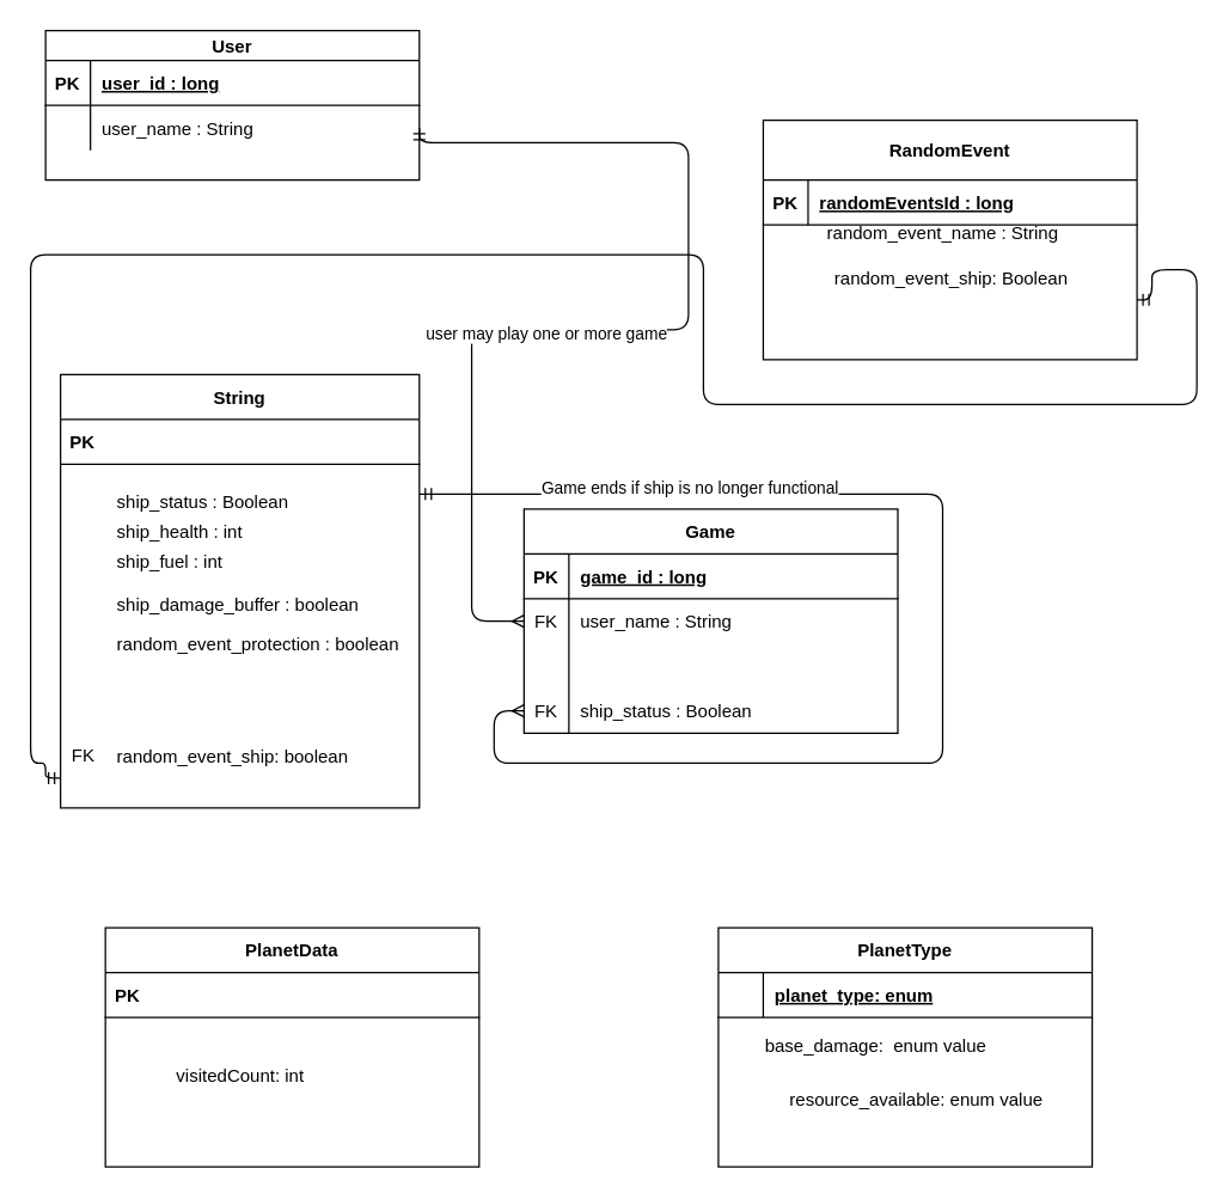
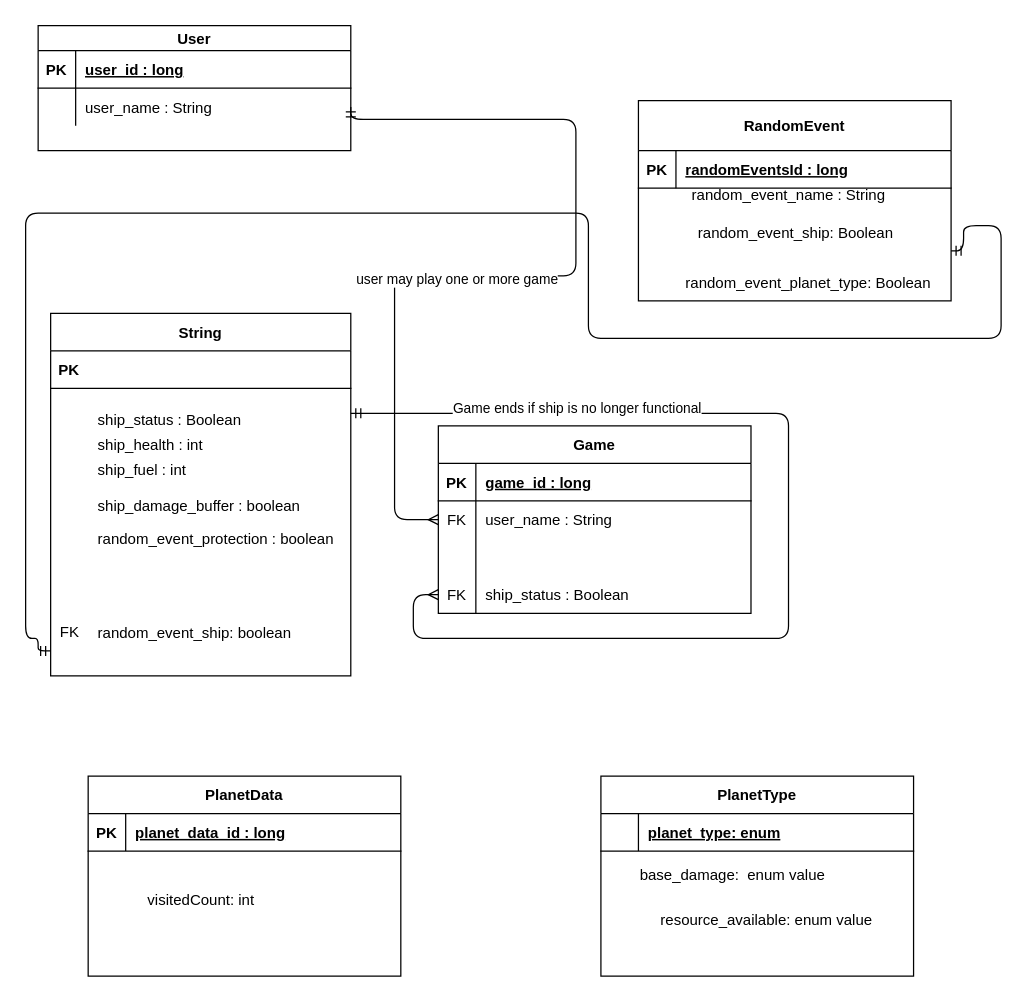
  <mxCell id="0" />
  <mxCell id="1" parent="0" />
  <mxCell id="2" value="" style="edgeStyle=orthogonalEdgeStyle;endArrow=ERmany;startArrow=ERmandOne;endFill=0;startFill=0;exitX=1;exitY=0.5;exitDx=0;exitDy=0;" parent="1" source="25" target="8" edge="1"><mxGeometry width="100" height="100" relative="1" as="geometry"><mxPoint x="340" y="700" as="sourcePoint" /><mxPoint x="440" y="600" as="targetPoint" /><Array as="points"><mxPoint x="460" y="95" /><mxPoint x="460" y="220" /><mxPoint x="315" y="220" /><mxPoint x="315" y="415" /></Array></mxGeometry></mxCell>
  <mxCell id="3" value="user may play one or more game" style="edgeLabel;html=1;align=center;verticalAlign=middle;resizable=0;points=[];fontColor=#000000;" parent="2" vertex="1" connectable="0"><mxGeometry x="0.185" y="2" relative="1" as="geometry"><mxPoint x="-2" as="offset" /></mxGeometry></mxCell>
  <mxCell id="4" value="Game" style="shape=table;startSize=30;container=1;collapsible=1;childLayout=tableLayout;fixedRows=1;rowLines=0;fontStyle=1;align=center;resizeLast=1;" parent="1" vertex="1"><mxGeometry x="350" y="340" width="250" height="150" as="geometry" /></mxCell>
  <mxCell id="5" value="" style="shape=partialRectangle;collapsible=0;dropTarget=0;pointerEvents=0;fillColor=none;points=[[0,0.5],[1,0.5]];portConstraint=eastwest;top=0;left=0;right=0;bottom=1;" parent="4" vertex="1"><mxGeometry y="30" width="250" height="30" as="geometry" /></mxCell>
  <mxCell id="6" value="PK" style="shape=partialRectangle;overflow=hidden;connectable=0;fillColor=none;top=0;left=0;bottom=0;right=0;fontStyle=1;" parent="5" vertex="1"><mxGeometry width="30" height="30" as="geometry" /></mxCell>
  <mxCell id="7" value="game_id : long" style="shape=partialRectangle;overflow=hidden;connectable=0;fillColor=none;top=0;left=0;bottom=0;right=0;align=left;spacingLeft=6;fontStyle=5;" parent="5" vertex="1"><mxGeometry x="30" width="220" height="30" as="geometry" /></mxCell>
  <mxCell id="8" value="" style="shape=partialRectangle;collapsible=0;dropTarget=0;pointerEvents=0;fillColor=none;points=[[0,0.5],[1,0.5]];portConstraint=eastwest;top=0;left=0;right=0;bottom=0;" parent="4" vertex="1"><mxGeometry y="60" width="250" height="30" as="geometry" /></mxCell>
  <mxCell id="9" value="FK" style="shape=partialRectangle;overflow=hidden;connectable=0;fillColor=none;top=0;left=0;bottom=0;right=0;" parent="8" vertex="1"><mxGeometry width="30" height="30" as="geometry" /></mxCell>
  <mxCell id="10" value="user_name : String" style="shape=partialRectangle;overflow=hidden;connectable=0;fillColor=none;top=0;left=0;bottom=0;right=0;align=left;spacingLeft=6;" parent="8" vertex="1"><mxGeometry x="30" width="220" height="30" as="geometry" /></mxCell>
  <mxCell id="11" value="" style="shape=partialRectangle;collapsible=0;dropTarget=0;pointerEvents=0;fillColor=none;points=[[0,0.5],[1,0.5]];portConstraint=eastwest;top=0;left=0;right=0;bottom=0;" parent="4" vertex="1"><mxGeometry y="90" width="250" height="30" as="geometry" /></mxCell>
  <mxCell id="12" value="" style="shape=partialRectangle;overflow=hidden;connectable=0;fillColor=none;top=0;left=0;bottom=0;right=0;" parent="11" vertex="1"><mxGeometry width="30" height="30" as="geometry" /></mxCell>
  <mxCell id="13" value="" style="shape=partialRectangle;overflow=hidden;connectable=0;fillColor=none;top=0;left=0;bottom=0;right=0;align=left;spacingLeft=6;" parent="11" vertex="1"><mxGeometry x="30" width="220" height="30" as="geometry" /></mxCell>
  <mxCell id="14" value="" style="shape=partialRectangle;collapsible=0;dropTarget=0;pointerEvents=0;fillColor=none;points=[[0,0.5],[1,0.5]];portConstraint=eastwest;top=0;left=0;right=0;bottom=0;" parent="4" vertex="1"><mxGeometry y="120" width="250" height="30" as="geometry" /></mxCell>
  <mxCell id="15" value="FK" style="shape=partialRectangle;overflow=hidden;connectable=0;fillColor=none;top=0;left=0;bottom=0;right=0;" parent="14" vertex="1"><mxGeometry width="30" height="30" as="geometry" /></mxCell>
  <mxCell id="16" value="" style="shape=partialRectangle;overflow=hidden;connectable=0;fillColor=none;top=0;left=0;bottom=0;right=0;align=left;spacingLeft=6;" parent="14" vertex="1"><mxGeometry x="30" width="220" height="30" as="geometry" /></mxCell>
  <mxCell id="17" value="PlanetType" style="shape=table;startSize=30;container=1;collapsible=1;childLayout=tableLayout;fixedRows=1;rowLines=0;fontStyle=1;align=center;resizeLast=1;" parent="1" vertex="1"><mxGeometry x="480" y="620" width="250" height="160" as="geometry" /></mxCell>
  <mxCell id="18" value="" style="shape=partialRectangle;collapsible=0;dropTarget=0;pointerEvents=0;fillColor=none;points=[[0,0.5],[1,0.5]];portConstraint=eastwest;top=0;left=0;right=0;bottom=1;" parent="17" vertex="1"><mxGeometry y="30" width="250" height="30" as="geometry" /></mxCell>
  <mxCell id="19" value="" style="shape=partialRectangle;overflow=hidden;connectable=0;fillColor=none;top=0;left=0;bottom=0;right=0;fontStyle=1;" parent="18" vertex="1"><mxGeometry width="30" height="30" as="geometry" /></mxCell>
  <mxCell id="20" value="planet_type: enum" style="shape=partialRectangle;overflow=hidden;connectable=0;fillColor=none;top=0;left=0;bottom=0;right=0;align=left;spacingLeft=6;fontStyle=5;" parent="18" vertex="1"><mxGeometry x="30" width="220" height="30" as="geometry" /></mxCell>
  <mxCell id="21" value="User" style="shape=table;startSize=20;container=1;collapsible=1;childLayout=tableLayout;fixedRows=1;rowLines=0;fontStyle=1;align=center;resizeLast=1;" parent="1" vertex="1"><mxGeometry x="30" y="20" width="250" height="100" as="geometry" /></mxCell>
  <mxCell id="22" value="" style="shape=partialRectangle;collapsible=0;dropTarget=0;pointerEvents=0;fillColor=none;points=[[0,0.5],[1,0.5]];portConstraint=eastwest;top=0;left=0;right=0;bottom=1;" parent="21" vertex="1"><mxGeometry y="20" width="250" height="30" as="geometry" /></mxCell>
  <mxCell id="23" value="PK" style="shape=partialRectangle;overflow=hidden;connectable=0;fillColor=none;top=0;left=0;bottom=0;right=0;fontStyle=1;" parent="22" vertex="1"><mxGeometry width="30" height="30" as="geometry" /></mxCell>
  <mxCell id="24" value="user_id : long" style="shape=partialRectangle;overflow=hidden;connectable=0;fillColor=none;top=0;left=0;bottom=0;right=0;align=left;spacingLeft=6;fontStyle=5;" parent="22" vertex="1"><mxGeometry x="30" width="220" height="30" as="geometry" /></mxCell>
  <mxCell id="25" value="" style="shape=partialRectangle;collapsible=0;dropTarget=0;pointerEvents=0;fillColor=none;points=[[0,0.5],[1,0.5]];portConstraint=eastwest;top=0;left=0;right=0;bottom=0;" parent="21" vertex="1"><mxGeometry y="50" width="250" height="30" as="geometry" /></mxCell>
  <mxCell id="26" value="" style="shape=partialRectangle;overflow=hidden;connectable=0;fillColor=none;top=0;left=0;bottom=0;right=0;" parent="25" vertex="1"><mxGeometry width="30" height="30" as="geometry" /></mxCell>
  <mxCell id="27" value="user_name : String" style="shape=partialRectangle;overflow=hidden;connectable=0;fillColor=none;top=0;left=0;bottom=0;right=0;align=left;spacingLeft=6;" parent="25" vertex="1"><mxGeometry x="30" width="220" height="30" as="geometry" /></mxCell>
  <mxCell id="28" value="RandomEvent" style="shape=table;startSize=40;container=1;collapsible=1;childLayout=tableLayout;fixedRows=1;rowLines=0;fontStyle=1;align=center;resizeLast=1;" parent="1" vertex="1"><mxGeometry x="510" y="80" width="250" height="160" as="geometry" /></mxCell>
  <mxCell id="29" value="" style="shape=partialRectangle;collapsible=0;dropTarget=0;pointerEvents=0;fillColor=none;points=[[0,0.5],[1,0.5]];portConstraint=eastwest;top=0;left=0;right=0;bottom=1;" parent="28" vertex="1"><mxGeometry y="40" width="250" height="30" as="geometry" /></mxCell>
  <mxCell id="30" value="PK" style="shape=partialRectangle;overflow=hidden;connectable=0;fillColor=none;top=0;left=0;bottom=0;right=0;fontStyle=1;" parent="29" vertex="1"><mxGeometry width="30" height="30" as="geometry" /></mxCell>
  <mxCell id="31" value="randomEventsId : long" style="shape=partialRectangle;overflow=hidden;connectable=0;fillColor=none;top=0;left=0;bottom=0;right=0;align=left;spacingLeft=6;fontStyle=5;" parent="29" vertex="1"><mxGeometry x="30" width="220" height="30" as="geometry" /></mxCell>
  <mxCell id="32" value="base_damage:&amp;nbsp; enum value" style="text;html=1;align=center;verticalAlign=middle;resizable=0;points=[];autosize=1;strokeColor=none;fontColor=#000000;" parent="1" vertex="1"><mxGeometry x="505" y="690" width="160" height="20" as="geometry" /></mxCell>
  <mxCell id="33" value="random_event_name : String" style="shape=partialRectangle;overflow=hidden;connectable=0;fillColor=none;top=0;left=0;bottom=0;right=0;align=left;spacingLeft=6;" parent="1" vertex="1"><mxGeometry x="545" y="140" width="220" height="30" as="geometry" /></mxCell>
  <mxCell id="34" value="random_event_ship: Boolean" style="shape=partialRectangle;overflow=hidden;connectable=0;fillColor=none;top=0;left=0;bottom=0;right=0;align=left;spacingLeft=6;" parent="1" vertex="1"><mxGeometry x="550" y="170" width="220" height="30" as="geometry" /></mxCell>
  <mxCell id="35" value="String" style="shape=table;startSize=30;container=1;collapsible=1;childLayout=tableLayout;fixedRows=1;rowLines=0;fontStyle=1;align=center;resizeLast=1;" parent="1" vertex="1"><mxGeometry x="40" y="250" width="240" height="290" as="geometry" /></mxCell>
  <mxCell id="36" value="" style="shape=partialRectangle;collapsible=0;dropTarget=0;pointerEvents=0;fillColor=none;points=[[0,0.5],[1,0.5]];portConstraint=eastwest;top=0;left=0;right=0;bottom=1;" parent="35" vertex="1"><mxGeometry y="30" width="240" height="30" as="geometry" /></mxCell>
  <mxCell id="37" value="PK" style="shape=partialRectangle;overflow=hidden;connectable=0;fillColor=none;top=0;left=0;bottom=0;right=0;fontStyle=1;" parent="36" vertex="1"><mxGeometry width="30" height="30" as="geometry" /></mxCell>
  <mxCell id="38" value="ship_status : Boolean" style="shape=partialRectangle;overflow=hidden;connectable=0;fillColor=none;top=0;left=0;bottom=0;right=0;align=left;spacingLeft=6;" parent="1" vertex="1"><mxGeometry x="70" y="320" width="220" height="30" as="geometry" /></mxCell>
  <mxCell id="39" value="ship_health : int" style="shape=partialRectangle;overflow=hidden;connectable=0;fillColor=none;top=0;left=0;bottom=0;right=0;align=left;spacingLeft=6;" parent="1" vertex="1"><mxGeometry x="70" y="340" width="220" height="30" as="geometry" /></mxCell>
  <mxCell id="40" value="ship_damage_buffer : boolean" style="shape=partialRectangle;overflow=hidden;connectable=0;fillColor=none;top=0;left=0;bottom=0;right=0;align=left;spacingLeft=6;" parent="1" vertex="1"><mxGeometry x="70" y="389" width="220" height="30" as="geometry" /></mxCell>
  <mxCell id="41" value="random_event_protection : boolean" style="shape=partialRectangle;overflow=hidden;connectable=0;fillColor=none;top=0;left=0;bottom=0;right=0;align=left;spacingLeft=6;" parent="1" vertex="1"><mxGeometry x="70" y="415" width="220" height="30" as="geometry" /></mxCell>
  <mxCell id="42" value="ship_fuel : int" style="shape=partialRectangle;overflow=hidden;connectable=0;fillColor=none;top=0;left=0;bottom=0;right=0;align=left;spacingLeft=6;" parent="1" vertex="1"><mxGeometry x="70" y="360" width="220" height="30" as="geometry" /></mxCell>
  <mxCell id="43" value="ship_status : Boolean" style="shape=partialRectangle;overflow=hidden;connectable=0;fillColor=none;top=0;left=0;bottom=0;right=0;align=left;spacingLeft=6;" parent="1" vertex="1"><mxGeometry x="380" y="460" width="220" height="30" as="geometry" /></mxCell>
  <mxCell id="44" value="" style="edgeStyle=orthogonalEdgeStyle;fontSize=12;html=1;endArrow=ERmany;startArrow=ERmandOne;fontColor=#000000;entryX=0;entryY=0.5;entryDx=0;entryDy=0;endFill=0;" parent="1" target="14" edge="1"><mxGeometry width="100" height="100" relative="1" as="geometry"><mxPoint x="280" y="330" as="sourcePoint" /><mxPoint x="350" y="530" as="targetPoint" /><Array as="points"><mxPoint x="630" y="330" /><mxPoint x="630" y="510" /><mxPoint x="330" y="510" /><mxPoint x="330" y="475" /></Array></mxGeometry></mxCell>
  <mxCell id="45" value="Game ends if ship is no longer functional" style="edgeLabel;html=1;align=center;verticalAlign=middle;resizable=0;points=[];fontColor=#000000;rotation=0;" parent="44" vertex="1" connectable="0"><mxGeometry x="0.141" y="-1" relative="1" as="geometry"><mxPoint x="-169" y="-160" as="offset" /></mxGeometry></mxCell>
  <mxCell id="46" value="random_event_ship: boolean" style="shape=partialRectangle;overflow=hidden;connectable=0;fillColor=none;top=0;left=0;bottom=0;right=0;align=left;spacingLeft=6;" parent="1" vertex="1"><mxGeometry x="70" y="490" width="220" height="30" as="geometry" /></mxCell>
  <mxCell id="47" value="FK" style="text;html=1;align=center;verticalAlign=middle;resizable=0;points=[];autosize=1;strokeColor=none;" parent="1" vertex="1"><mxGeometry x="40" y="495" width="30" height="20" as="geometry" /></mxCell>
  <mxCell id="48" value="resource_available: enum value" style="shape=partialRectangle;overflow=hidden;connectable=0;fillColor=none;top=0;left=0;bottom=0;right=0;align=left;spacingLeft=6;" parent="1" vertex="1"><mxGeometry x="520" y="720" width="220" height="30" as="geometry" /></mxCell>
+ <mxCell id="49" value="random_event_planet_type: Boolean" style="shape=partialRectangle;overflow=hidden;connectable=0;fillColor=none;top=0;left=0;bottom=0;right=0;align=left;spacingLeft=6;" parent="1" vertex="1"><mxGeometry x="540" y="210" width="220" height="30" as="geometry" /></mxCell>
  <mxCell id="50" value="PlanetData" style="shape=table;startSize=30;container=1;collapsible=1;childLayout=tableLayout;fixedRows=1;rowLines=0;fontStyle=1;align=center;resizeLast=1;" vertex="1" parent="1"><mxGeometry x="70" y="620" width="250" height="160" as="geometry" /></mxCell>
  <mxCell id="51" value="" style="shape=partialRectangle;collapsible=0;dropTarget=0;pointerEvents=0;fillColor=none;points=[[0,0.5],[1,0.5]];portConstraint=eastwest;top=0;left=0;right=0;bottom=1;" vertex="1" parent="50"><mxGeometry y="30" width="250" height="30" as="geometry" /></mxCell>
  <mxCell id="52" value="PK" style="shape=partialRectangle;overflow=hidden;connectable=0;fillColor=none;top=0;left=0;bottom=0;right=0;fontStyle=1;" vertex="1" parent="51"><mxGeometry width="30" height="30" as="geometry" /></mxCell>
+ <mxCell id="53" value="planet_data_id : long" style="shape=partialRectangle;overflow=hidden;connectable=0;fillColor=none;top=0;left=0;bottom=0;right=0;align=left;spacingLeft=6;fontStyle=5;" vertex="1" parent="51"><mxGeometry x="30" width="220" height="30" as="geometry" /></mxCell>
  <mxCell id="54" value="visitedCount: int" style="text;html=1;align=center;verticalAlign=middle;resizable=0;points=[];autosize=1;strokeColor=none;fontColor=#000000;" vertex="1" parent="1"><mxGeometry x="110" y="710" width="100" height="20" as="geometry" /></mxCell>
  <mxCell id="55" value="" style="edgeStyle=orthogonalEdgeStyle;endArrow=ERmandOne;startArrow=ERmandOne;endFill=0;startFill=0;exitX=1;exitY=0.75;exitDx=0;exitDy=0;" edge="1" parent="1" source="28"><mxGeometry width="100" height="100" relative="1" as="geometry"><mxPoint x="765" y="170" as="sourcePoint" /><mxPoint x="40" y="520" as="targetPoint" /><Array as="points"><mxPoint x="770" y="200" /><mxPoint x="770" y="180" /><mxPoint x="800" y="180" /><mxPoint x="800" y="270" /><mxPoint x="470" y="270" /><mxPoint x="470" y="170" /><mxPoint x="20" y="170" /><mxPoint x="20" y="510" /><mxPoint x="30" y="510" /><mxPoint x="30" y="520" /></Array></mxGeometry></mxCell>
